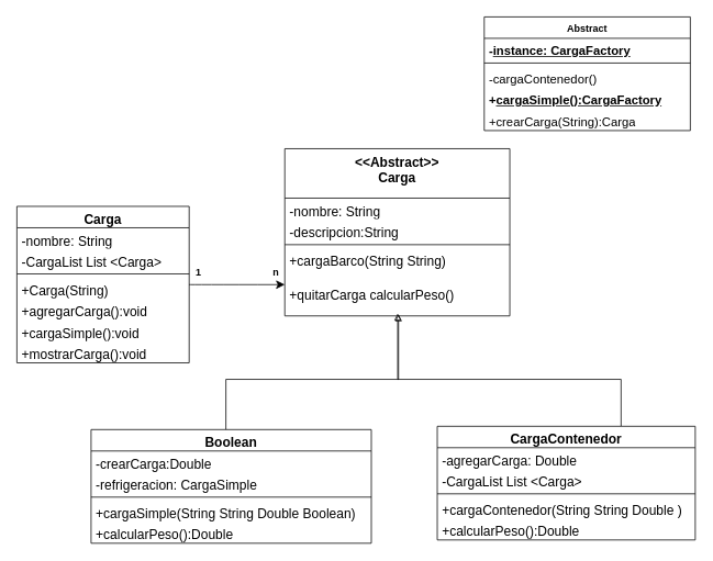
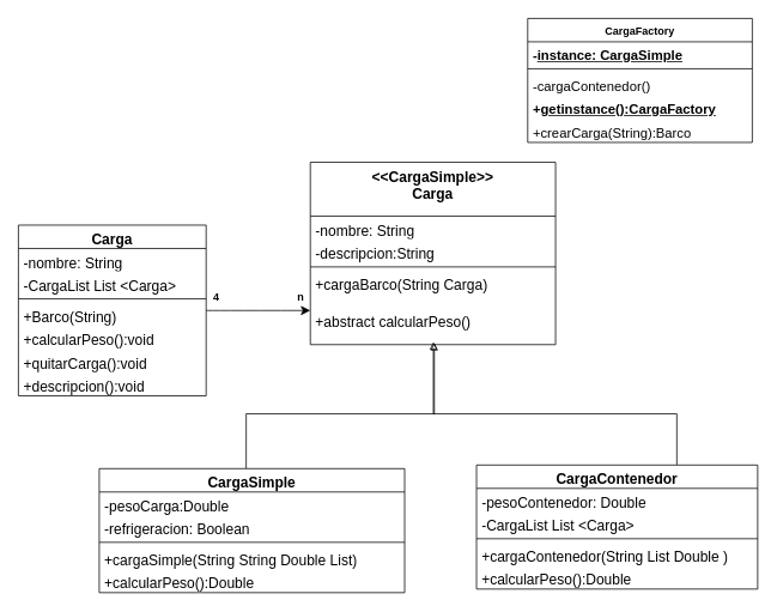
  <mxCell id="0" />
  <mxCell id="1" parent="0" />
- <mxCell id="2" value="&amp;lt;&amp;lt;Abstract&amp;gt;&amp;gt;&lt;br&gt;Carga" style="swimlane;fontStyle=1;align=center;verticalAlign=top;childLayout=stackLayout;horizontal=1;startSize=60;horizontalStack=0;resizeParent=1;resizeParentMax=0;resizeLast=0;collapsible=1;marginBottom=0;whiteSpace=wrap;html=1;fontSize=16;labelBackgroundColor=none;" vertex="1" parent="1"><mxGeometry x="345" y="180" width="273" height="203" as="geometry" /></mxCell>
+ <mxCell id="2" value="&amp;lt;&amp;lt;CargaSimple&amp;gt;&amp;gt;&lt;br&gt;Carga" style="swimlane;fontStyle=1;align=center;verticalAlign=top;childLayout=stackLayout;horizontal=1;startSize=60;horizontalStack=0;resizeParent=1;resizeParentMax=0;resizeLast=0;collapsible=1;marginBottom=0;whiteSpace=wrap;html=1;fontSize=16;labelBackgroundColor=none;" vertex="1" parent="1"><mxGeometry x="345" y="180" width="273" height="203" as="geometry" /></mxCell>
  <mxCell id="3" value="-nombre: String" style="text;strokeColor=none;fillColor=none;align=left;verticalAlign=top;spacingLeft=4;spacingRight=4;overflow=hidden;rotatable=0;points=[[0,0.5],[1,0.5]];portConstraint=eastwest;whiteSpace=wrap;html=1;fontSize=16;labelBackgroundColor=none;" vertex="1" parent="2"><mxGeometry y="60" width="273" height="26" as="geometry" /></mxCell>
  <mxCell id="4" value="-descripcion:String" style="text;strokeColor=none;fillColor=none;align=left;verticalAlign=top;spacingLeft=4;spacingRight=4;overflow=hidden;rotatable=0;points=[[0,0.5],[1,0.5]];portConstraint=eastwest;whiteSpace=wrap;html=1;fontSize=16;labelBackgroundColor=none;" vertex="1" parent="2"><mxGeometry y="86" width="273" height="26" as="geometry" /></mxCell>
  <mxCell id="5" value="" style="line;strokeWidth=1;fillColor=none;align=left;verticalAlign=middle;spacingTop=-1;spacingLeft=3;spacingRight=3;rotatable=0;labelPosition=right;points=[];portConstraint=eastwest;fontSize=16;labelBackgroundColor=none;" vertex="1" parent="2"><mxGeometry y="112" width="273" height="9" as="geometry" /></mxCell>
- <mxCell id="6" value="+cargaBarco(String String)" style="text;strokeColor=none;fillColor=none;align=left;verticalAlign=top;spacingLeft=4;spacingRight=4;overflow=hidden;rotatable=0;points=[[0,0.5],[1,0.5]];portConstraint=eastwest;whiteSpace=wrap;html=1;fontSize=16;labelBackgroundColor=none;" vertex="1" parent="2"><mxGeometry y="121" width="273" height="41" as="geometry" /></mxCell>
- <mxCell id="7" value="+quitarCarga calcularPeso()" style="text;strokeColor=none;fillColor=none;align=left;verticalAlign=top;spacingLeft=4;spacingRight=4;overflow=hidden;rotatable=0;points=[[0,0.5],[1,0.5]];portConstraint=eastwest;whiteSpace=wrap;html=1;fontSize=16;labelBackgroundColor=none;" vertex="1" parent="2"><mxGeometry y="162" width="273" height="41" as="geometry" /></mxCell>
+ <mxCell id="6" value="+cargaBarco(String Carga)" style="text;strokeColor=none;fillColor=none;align=left;verticalAlign=top;spacingLeft=4;spacingRight=4;overflow=hidden;rotatable=0;points=[[0,0.5],[1,0.5]];portConstraint=eastwest;whiteSpace=wrap;html=1;fontSize=16;labelBackgroundColor=none;" vertex="1" parent="2"><mxGeometry y="121" width="273" height="41" as="geometry" /></mxCell>
+ <mxCell id="7" value="+abstract calcularPeso()" style="text;strokeColor=none;fillColor=none;align=left;verticalAlign=top;spacingLeft=4;spacingRight=4;overflow=hidden;rotatable=0;points=[[0,0.5],[1,0.5]];portConstraint=eastwest;whiteSpace=wrap;html=1;fontSize=16;labelBackgroundColor=none;" vertex="1" parent="2"><mxGeometry y="162" width="273" height="41" as="geometry" /></mxCell>
  <mxCell id="8" style="edgeStyle=none;curved=1;rounded=0;orthogonalLoop=1;jettySize=auto;html=1;fontSize=12;startSize=8;endSize=8;labelBackgroundColor=none;fontColor=default;entryX=0;entryY=0.5;entryDx=0;entryDy=0;" edge="1" parent="1" source="9"><mxGeometry relative="1" as="geometry"><mxPoint x="345" y="345" as="targetPoint" /></mxGeometry></mxCell>
  <mxCell id="9" value="Carga" style="swimlane;fontStyle=1;align=center;verticalAlign=top;childLayout=stackLayout;horizontal=1;startSize=26;horizontalStack=0;resizeParent=1;resizeParentMax=0;resizeLast=0;collapsible=1;marginBottom=0;whiteSpace=wrap;html=1;fontSize=16;labelBackgroundColor=none;" vertex="1" parent="1"><mxGeometry x="20" y="250" width="209" height="190" as="geometry" /></mxCell>
  <mxCell id="10" value="-nombre: String" style="text;strokeColor=none;fillColor=none;align=left;verticalAlign=top;spacingLeft=4;spacingRight=4;overflow=hidden;rotatable=0;points=[[0,0.5],[1,0.5]];portConstraint=eastwest;whiteSpace=wrap;html=1;fontSize=16;labelBackgroundColor=none;" vertex="1" parent="9"><mxGeometry y="26" width="209" height="26" as="geometry" /></mxCell>
  <mxCell id="11" value="-CargaList List &amp;lt;Carga&amp;gt;" style="text;strokeColor=none;fillColor=none;align=left;verticalAlign=top;spacingLeft=4;spacingRight=4;overflow=hidden;rotatable=0;points=[[0,0.5],[1,0.5]];portConstraint=eastwest;whiteSpace=wrap;html=1;fontSize=16;labelBackgroundColor=none;" vertex="1" parent="9"><mxGeometry y="52" width="209" height="26" as="geometry" /></mxCell>
  <mxCell id="12" value="" style="line;strokeWidth=1;fillColor=none;align=left;verticalAlign=middle;spacingTop=-1;spacingLeft=3;spacingRight=3;rotatable=0;labelPosition=right;points=[];portConstraint=eastwest;fontSize=16;labelBackgroundColor=none;" vertex="1" parent="9"><mxGeometry y="78" width="209" height="8" as="geometry" /></mxCell>
- <mxCell id="13" value="+Carga(String)" style="text;strokeColor=none;fillColor=none;align=left;verticalAlign=top;spacingLeft=4;spacingRight=4;overflow=hidden;rotatable=0;points=[[0,0.5],[1,0.5]];portConstraint=eastwest;whiteSpace=wrap;html=1;fontSize=16;labelBackgroundColor=none;" vertex="1" parent="9"><mxGeometry y="86" width="209" height="26" as="geometry" /></mxCell>
- <mxCell id="14" value="+agregarCarga():void" style="text;strokeColor=none;fillColor=none;align=left;verticalAlign=top;spacingLeft=4;spacingRight=4;overflow=hidden;rotatable=0;points=[[0,0.5],[1,0.5]];portConstraint=eastwest;whiteSpace=wrap;html=1;fontSize=16;labelBackgroundColor=none;" vertex="1" parent="9"><mxGeometry y="112" width="209" height="26" as="geometry" /></mxCell>
- <mxCell id="15" value="+cargaSimple():void" style="text;strokeColor=none;fillColor=none;align=left;verticalAlign=top;spacingLeft=4;spacingRight=4;overflow=hidden;rotatable=0;points=[[0,0.5],[1,0.5]];portConstraint=eastwest;whiteSpace=wrap;html=1;fontSize=16;labelBackgroundColor=none;" vertex="1" parent="9"><mxGeometry y="138" width="209" height="26" as="geometry" /></mxCell>
- <mxCell id="16" value="+mostrarCarga():void" style="text;strokeColor=none;fillColor=none;align=left;verticalAlign=top;spacingLeft=4;spacingRight=4;overflow=hidden;rotatable=0;points=[[0,0.5],[1,0.5]];portConstraint=eastwest;whiteSpace=wrap;html=1;fontSize=16;labelBackgroundColor=none;" vertex="1" parent="9"><mxGeometry y="164" width="209" height="26" as="geometry" /></mxCell>
+ <mxCell id="13" value="+Barco(String)" style="text;strokeColor=none;fillColor=none;align=left;verticalAlign=top;spacingLeft=4;spacingRight=4;overflow=hidden;rotatable=0;points=[[0,0.5],[1,0.5]];portConstraint=eastwest;whiteSpace=wrap;html=1;fontSize=16;labelBackgroundColor=none;" vertex="1" parent="9"><mxGeometry y="86" width="209" height="26" as="geometry" /></mxCell>
+ <mxCell id="14" value="+calcularPeso():void" style="text;strokeColor=none;fillColor=none;align=left;verticalAlign=top;spacingLeft=4;spacingRight=4;overflow=hidden;rotatable=0;points=[[0,0.5],[1,0.5]];portConstraint=eastwest;whiteSpace=wrap;html=1;fontSize=16;labelBackgroundColor=none;" vertex="1" parent="9"><mxGeometry y="112" width="209" height="26" as="geometry" /></mxCell>
+ <mxCell id="15" value="+quitarCarga():void" style="text;strokeColor=none;fillColor=none;align=left;verticalAlign=top;spacingLeft=4;spacingRight=4;overflow=hidden;rotatable=0;points=[[0,0.5],[1,0.5]];portConstraint=eastwest;whiteSpace=wrap;html=1;fontSize=16;labelBackgroundColor=none;" vertex="1" parent="9"><mxGeometry y="138" width="209" height="26" as="geometry" /></mxCell>
+ <mxCell id="16" value="+descripcion():void" style="text;strokeColor=none;fillColor=none;align=left;verticalAlign=top;spacingLeft=4;spacingRight=4;overflow=hidden;rotatable=0;points=[[0,0.5],[1,0.5]];portConstraint=eastwest;whiteSpace=wrap;html=1;fontSize=16;labelBackgroundColor=none;" vertex="1" parent="9"><mxGeometry y="164" width="209" height="26" as="geometry" /></mxCell>
  <mxCell id="17" style="edgeStyle=orthogonalEdgeStyle;rounded=0;orthogonalLoop=1;jettySize=auto;html=1;endArrow=block;endFill=0;" edge="1" parent="1"><mxGeometry relative="1" as="geometry"><mxPoint x="273.571" y="521" as="sourcePoint" /><mxPoint x="483" y="381" as="targetPoint" /><Array as="points"><mxPoint x="274" y="460" /><mxPoint x="483" y="460" /></Array></mxGeometry></mxCell>
- <mxCell id="18" value="Boolean" style="swimlane;fontStyle=1;align=center;verticalAlign=top;childLayout=stackLayout;horizontal=1;startSize=26;horizontalStack=0;resizeParent=1;resizeParentMax=0;resizeLast=0;collapsible=1;marginBottom=0;whiteSpace=wrap;html=1;fontSize=16;labelBackgroundColor=none;" vertex="1" parent="1"><mxGeometry x="110" y="521" width="340" height="138" as="geometry" /></mxCell>
- <mxCell id="19" value="-crearCarga:Double" style="text;strokeColor=none;fillColor=none;align=left;verticalAlign=top;spacingLeft=4;spacingRight=4;overflow=hidden;rotatable=0;points=[[0,0.5],[1,0.5]];portConstraint=eastwest;whiteSpace=wrap;html=1;fontSize=16;labelBackgroundColor=none;" vertex="1" parent="18"><mxGeometry y="26" width="340" height="26" as="geometry" /></mxCell>
- <mxCell id="20" value="-refrigeracion: CargaSimple" style="text;strokeColor=none;fillColor=none;align=left;verticalAlign=top;spacingLeft=4;spacingRight=4;overflow=hidden;rotatable=0;points=[[0,0.5],[1,0.5]];portConstraint=eastwest;whiteSpace=wrap;html=1;fontSize=16;labelBackgroundColor=none;" vertex="1" parent="18"><mxGeometry y="52" width="340" height="26" as="geometry" /></mxCell>
+ <mxCell id="18" value="CargaSimple" style="swimlane;fontStyle=1;align=center;verticalAlign=top;childLayout=stackLayout;horizontal=1;startSize=26;horizontalStack=0;resizeParent=1;resizeParentMax=0;resizeLast=0;collapsible=1;marginBottom=0;whiteSpace=wrap;html=1;fontSize=16;labelBackgroundColor=none;" vertex="1" parent="1"><mxGeometry x="110" y="521" width="340" height="138" as="geometry" /></mxCell>
+ <mxCell id="19" value="-pesoCarga:Double" style="text;strokeColor=none;fillColor=none;align=left;verticalAlign=top;spacingLeft=4;spacingRight=4;overflow=hidden;rotatable=0;points=[[0,0.5],[1,0.5]];portConstraint=eastwest;whiteSpace=wrap;html=1;fontSize=16;labelBackgroundColor=none;" vertex="1" parent="18"><mxGeometry y="26" width="340" height="26" as="geometry" /></mxCell>
+ <mxCell id="20" value="-refrigeracion: Boolean" style="text;strokeColor=none;fillColor=none;align=left;verticalAlign=top;spacingLeft=4;spacingRight=4;overflow=hidden;rotatable=0;points=[[0,0.5],[1,0.5]];portConstraint=eastwest;whiteSpace=wrap;html=1;fontSize=16;labelBackgroundColor=none;" vertex="1" parent="18"><mxGeometry y="52" width="340" height="26" as="geometry" /></mxCell>
  <mxCell id="21" value="" style="line;strokeWidth=1;fillColor=none;align=left;verticalAlign=middle;spacingTop=-1;spacingLeft=3;spacingRight=3;rotatable=0;labelPosition=right;points=[];portConstraint=eastwest;fontSize=16;labelBackgroundColor=none;" vertex="1" parent="18"><mxGeometry y="78" width="340" height="8" as="geometry" /></mxCell>
- <mxCell id="22" value="+cargaSimple(String String Double Boolean)" style="text;strokeColor=none;fillColor=none;align=left;verticalAlign=top;spacingLeft=4;spacingRight=4;overflow=hidden;rotatable=0;points=[[0,0.5],[1,0.5]];portConstraint=eastwest;whiteSpace=wrap;html=1;fontSize=16;labelBackgroundColor=none;" vertex="1" parent="18"><mxGeometry y="86" width="340" height="26" as="geometry" /></mxCell>
+ <mxCell id="22" value="+cargaSimple(String String Double List)" style="text;strokeColor=none;fillColor=none;align=left;verticalAlign=top;spacingLeft=4;spacingRight=4;overflow=hidden;rotatable=0;points=[[0,0.5],[1,0.5]];portConstraint=eastwest;whiteSpace=wrap;html=1;fontSize=16;labelBackgroundColor=none;" vertex="1" parent="18"><mxGeometry y="86" width="340" height="26" as="geometry" /></mxCell>
  <mxCell id="23" value="+calcularPeso():Double" style="text;strokeColor=none;fillColor=none;align=left;verticalAlign=top;spacingLeft=4;spacingRight=4;overflow=hidden;rotatable=0;points=[[0,0.5],[1,0.5]];portConstraint=eastwest;whiteSpace=wrap;html=1;fontSize=16;labelBackgroundColor=none;" vertex="1" parent="18"><mxGeometry y="112" width="340" height="26" as="geometry" /></mxCell>
  <mxCell id="24" style="edgeStyle=orthogonalEdgeStyle;rounded=0;orthogonalLoop=1;jettySize=auto;html=1;endArrow=block;endFill=0;" edge="1" parent="1" source="25"><mxGeometry relative="1" as="geometry"><mxPoint x="482" y="380" as="targetPoint" /><Array as="points"><mxPoint x="753" y="460" /><mxPoint x="482" y="460" /></Array></mxGeometry></mxCell>
  <mxCell id="25" value="CargaContenedor" style="swimlane;fontStyle=1;align=center;verticalAlign=top;childLayout=stackLayout;horizontal=1;startSize=26;horizontalStack=0;resizeParent=1;resizeParentMax=0;resizeLast=0;collapsible=1;marginBottom=0;whiteSpace=wrap;html=1;fontSize=16;labelBackgroundColor=none;" vertex="1" parent="1"><mxGeometry x="530" y="517" width="313" height="138" as="geometry" /></mxCell>
- <mxCell id="26" value="-agregarCarga: Double" style="text;strokeColor=none;fillColor=none;align=left;verticalAlign=top;spacingLeft=4;spacingRight=4;overflow=hidden;rotatable=0;points=[[0,0.5],[1,0.5]];portConstraint=eastwest;whiteSpace=wrap;html=1;fontSize=16;labelBackgroundColor=none;" vertex="1" parent="25"><mxGeometry y="26" width="313" height="26" as="geometry" /></mxCell>
+ <mxCell id="26" value="-pesoContenedor: Double" style="text;strokeColor=none;fillColor=none;align=left;verticalAlign=top;spacingLeft=4;spacingRight=4;overflow=hidden;rotatable=0;points=[[0,0.5],[1,0.5]];portConstraint=eastwest;whiteSpace=wrap;html=1;fontSize=16;labelBackgroundColor=none;" vertex="1" parent="25"><mxGeometry y="26" width="313" height="26" as="geometry" /></mxCell>
  <mxCell id="27" value="-CargaList List &amp;lt;Carga&amp;gt;" style="text;strokeColor=none;fillColor=none;align=left;verticalAlign=top;spacingLeft=4;spacingRight=4;overflow=hidden;rotatable=0;points=[[0,0.5],[1,0.5]];portConstraint=eastwest;whiteSpace=wrap;html=1;fontSize=16;labelBackgroundColor=none;" vertex="1" parent="25"><mxGeometry y="52" width="313" height="26" as="geometry" /></mxCell>
  <mxCell id="28" value="" style="line;strokeWidth=1;fillColor=none;align=left;verticalAlign=middle;spacingTop=-1;spacingLeft=3;spacingRight=3;rotatable=0;labelPosition=right;points=[];portConstraint=eastwest;fontSize=16;labelBackgroundColor=none;" vertex="1" parent="25"><mxGeometry y="78" width="313" height="8" as="geometry" /></mxCell>
- <mxCell id="29" value="+cargaContenedor(String String Double )" style="text;strokeColor=none;fillColor=none;align=left;verticalAlign=top;spacingLeft=4;spacingRight=4;overflow=hidden;rotatable=0;points=[[0,0.5],[1,0.5]];portConstraint=eastwest;whiteSpace=wrap;html=1;fontSize=16;labelBackgroundColor=none;" vertex="1" parent="25"><mxGeometry y="86" width="313" height="26" as="geometry" /></mxCell>
+ <mxCell id="29" value="+cargaContenedor(String List Double )" style="text;strokeColor=none;fillColor=none;align=left;verticalAlign=top;spacingLeft=4;spacingRight=4;overflow=hidden;rotatable=0;points=[[0,0.5],[1,0.5]];portConstraint=eastwest;whiteSpace=wrap;html=1;fontSize=16;labelBackgroundColor=none;" vertex="1" parent="25"><mxGeometry y="86" width="313" height="26" as="geometry" /></mxCell>
  <mxCell id="30" value="+calcularPeso():Double" style="text;strokeColor=none;fillColor=none;align=left;verticalAlign=top;spacingLeft=4;spacingRight=4;overflow=hidden;rotatable=0;points=[[0,0.5],[1,0.5]];portConstraint=eastwest;whiteSpace=wrap;html=1;fontSize=16;labelBackgroundColor=none;" vertex="1" parent="25"><mxGeometry y="112" width="313" height="26" as="geometry" /></mxCell>
- <mxCell id="31" value="1" style="text;align=center;fontStyle=1;verticalAlign=middle;spacingLeft=3;spacingRight=3;strokeColor=none;rotatable=0;points=[[0,0.5],[1,0.5]];portConstraint=eastwest;html=1;" vertex="1" parent="1"><mxGeometry x="200" y="317" width="80" height="26" as="geometry" /></mxCell>
+ <mxCell id="31" value="4" style="text;align=center;fontStyle=1;verticalAlign=middle;spacingLeft=3;spacingRight=3;strokeColor=none;rotatable=0;points=[[0,0.5],[1,0.5]];portConstraint=eastwest;html=1;" vertex="1" parent="1"><mxGeometry x="200" y="317" width="80" height="26" as="geometry" /></mxCell>
  <mxCell id="32" value="n" style="text;align=center;fontStyle=1;verticalAlign=middle;spacingLeft=3;spacingRight=3;strokeColor=none;rotatable=0;points=[[0,0.5],[1,0.5]];portConstraint=eastwest;html=1;" vertex="1" parent="1"><mxGeometry x="280" y="310" width="108" height="40" as="geometry" /></mxCell>
- <mxCell id="33" value="Abstract" style="swimlane;fontStyle=1;align=center;verticalAlign=top;childLayout=stackLayout;horizontal=1;startSize=26;horizontalStack=0;resizeParent=1;resizeParentMax=0;resizeLast=0;collapsible=1;marginBottom=0;whiteSpace=wrap;html=1;" vertex="1" parent="1"><mxGeometry x="587" y="20" width="250" height="138" as="geometry" /></mxCell>
- <mxCell id="34" value="&lt;font style=&quot;font-size: 15px;&quot;&gt;&lt;b&gt;-&lt;u&gt;instance: CargaFactory&lt;/u&gt;&lt;/b&gt;&lt;/font&gt;" style="text;strokeColor=none;fillColor=none;align=left;verticalAlign=top;spacingLeft=4;spacingRight=4;overflow=hidden;rotatable=0;points=[[0,0.5],[1,0.5]];portConstraint=eastwest;whiteSpace=wrap;html=1;" vertex="1" parent="33"><mxGeometry y="26" width="250" height="26" as="geometry" /></mxCell>
+ <mxCell id="33" value="CargaFactory" style="swimlane;fontStyle=1;align=center;verticalAlign=top;childLayout=stackLayout;horizontal=1;startSize=26;horizontalStack=0;resizeParent=1;resizeParentMax=0;resizeLast=0;collapsible=1;marginBottom=0;whiteSpace=wrap;html=1;" vertex="1" parent="1"><mxGeometry x="587" y="20" width="250" height="138" as="geometry" /></mxCell>
+ <mxCell id="34" value="&lt;font style=&quot;font-size: 15px;&quot;&gt;&lt;b&gt;-&lt;u&gt;instance: CargaSimple&lt;/u&gt;&lt;/b&gt;&lt;/font&gt;" style="text;strokeColor=none;fillColor=none;align=left;verticalAlign=top;spacingLeft=4;spacingRight=4;overflow=hidden;rotatable=0;points=[[0,0.5],[1,0.5]];portConstraint=eastwest;whiteSpace=wrap;html=1;" vertex="1" parent="33"><mxGeometry y="26" width="250" height="26" as="geometry" /></mxCell>
  <mxCell id="35" value="" style="line;strokeWidth=1;fillColor=none;align=left;verticalAlign=middle;spacingTop=-1;spacingLeft=3;spacingRight=3;rotatable=0;labelPosition=right;points=[];portConstraint=eastwest;strokeColor=inherit;" vertex="1" parent="33"><mxGeometry y="52" width="250" height="8" as="geometry" /></mxCell>
  <mxCell id="36" value="&lt;font style=&quot;font-size: 15px;&quot;&gt;-cargaContenedor()&lt;/font&gt;" style="text;strokeColor=none;fillColor=none;align=left;verticalAlign=top;spacingLeft=4;spacingRight=4;overflow=hidden;rotatable=0;points=[[0,0.5],[1,0.5]];portConstraint=eastwest;whiteSpace=wrap;html=1;" vertex="1" parent="33"><mxGeometry y="60" width="250" height="26" as="geometry" /></mxCell>
- <mxCell id="37" value="&lt;font style=&quot;font-size: 15px;&quot;&gt;&lt;b&gt;+&lt;u&gt;cargaSimple():CargaFactory&lt;/u&gt;&lt;/b&gt;&lt;/font&gt;" style="text;strokeColor=none;fillColor=none;align=left;verticalAlign=top;spacingLeft=4;spacingRight=4;overflow=hidden;rotatable=0;points=[[0,0.5],[1,0.5]];portConstraint=eastwest;whiteSpace=wrap;html=1;" vertex="1" parent="33"><mxGeometry y="86" width="250" height="26" as="geometry" /></mxCell>
- <mxCell id="38" value="&lt;font style=&quot;font-size: 15px;&quot;&gt;+crearCarga(String):Carga&lt;/font&gt;" style="text;strokeColor=none;fillColor=none;align=left;verticalAlign=top;spacingLeft=4;spacingRight=4;overflow=hidden;rotatable=0;points=[[0,0.5],[1,0.5]];portConstraint=eastwest;whiteSpace=wrap;html=1;" vertex="1" parent="33"><mxGeometry y="112" width="250" height="26" as="geometry" /></mxCell>
+ <mxCell id="37" value="&lt;font style=&quot;font-size: 15px;&quot;&gt;&lt;b&gt;+&lt;u&gt;getinstance():CargaFactory&lt;/u&gt;&lt;/b&gt;&lt;/font&gt;" style="text;strokeColor=none;fillColor=none;align=left;verticalAlign=top;spacingLeft=4;spacingRight=4;overflow=hidden;rotatable=0;points=[[0,0.5],[1,0.5]];portConstraint=eastwest;whiteSpace=wrap;html=1;" vertex="1" parent="33"><mxGeometry y="86" width="250" height="26" as="geometry" /></mxCell>
+ <mxCell id="38" value="&lt;font style=&quot;font-size: 15px;&quot;&gt;+crearCarga(String):Barco&lt;/font&gt;" style="text;strokeColor=none;fillColor=none;align=left;verticalAlign=top;spacingLeft=4;spacingRight=4;overflow=hidden;rotatable=0;points=[[0,0.5],[1,0.5]];portConstraint=eastwest;whiteSpace=wrap;html=1;" vertex="1" parent="33"><mxGeometry y="112" width="250" height="26" as="geometry" /></mxCell>
